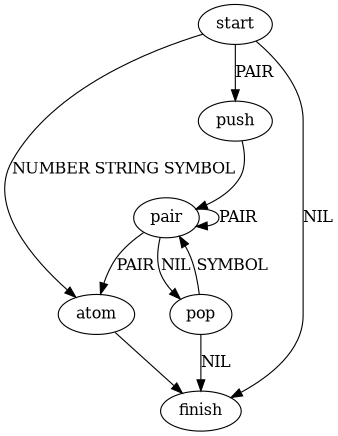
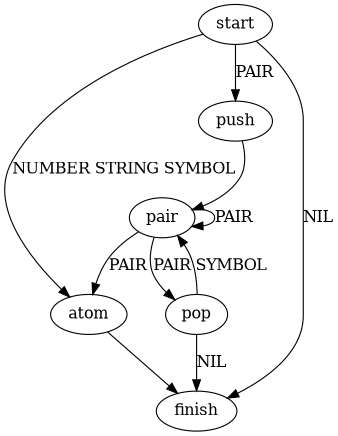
  digraph {
    start
    atom
    push
    finish
    pair
    pop
    start -> atom [label="NUMBER STRING SYMBOL"]
    start -> push [label=PAIR]
    start -> finish [label=NIL]
    atom -> finish
    push -> pair
    pair -> atom [label=PAIR]
    pair -> pair [label=PAIR]
-   pair -> pop [label=NIL]
+   pair -> pop [label=PAIR]
    pop -> finish [label=NIL]
    pop -> pair [label=SYMBOL]
  }
